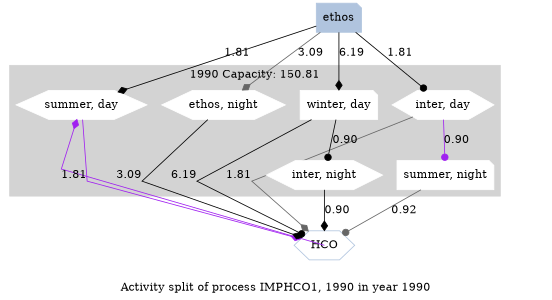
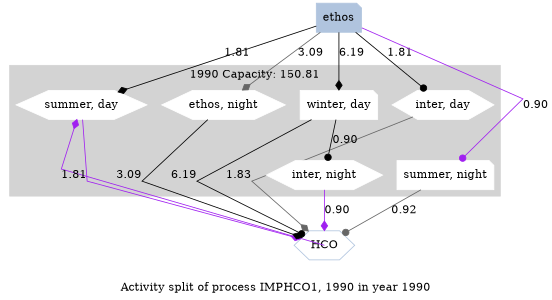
  strict digraph {
    compound=True
    concentrate=True
    label="Activity split of process IMPHCO1, 1990 in year 1990"
    rankdir=TB
    splines=False
    node [color=white shape=hexagon style=filled]
    edge [arrowhead=diamond color=black]
    "inter, day"
    "inter, night"
    "summer, day"
    "summer, night" [shape=note]
    "winter, day" [shape=note]
    n6 [label="ethos, night"]
    HCO [color=lightsteelblue fillcolor=white fontcolor=black]
    ethos [color=lightsteelblue fontcolor=black shape=note]
    subgraph cluster_1 {
      color=lightgrey
      label="1990 Capacity: 150.81"
      rank=same
      style=filled
      "inter, day"
      "inter, night"
      "summer, day"
      "summer, night"
      "winter, day"
      n6
    }
    subgraph sub_2 {
      HCO
      ethos
    }
    subgraph sub_3 {
      "inter, day"
      "inter, night"
      "summer, day"
      "summer, night"
      "winter, day"
      n6
      ethos
    }
    subgraph sub_4 {
      "inter, day"
      "inter, night"
      "summer, day"
      "summer, night"
      "winter, day"
      n6
      HCO
    }
-   "inter, day" -> HCO [color=gray40 label=1.81]
-   "inter, night" -> HCO [label=0.90]
+   "inter, day" -> HCO [color=gray40 label=1.83]
+   "inter, night" -> HCO [color=purple label=0.90]
    "summer, day" -> HCO [color=purple label=1.81]
    "summer, night" -> HCO [arrowhead=dot color=gray40 label=0.92]
    "winter, day" -> "inter, night" [arrowhead=dot label=0.90]
    "winter, day" -> HCO [arrowhead=dot label=6.19]
    n6 -> HCO [label=3.09]
    ethos -> "inter, day" [arrowhead=dot label=1.81]
    ethos -> "summer, day" [label=1.81]
-   "inter, day" -> "summer, night" [arrowhead=dot color=purple label=0.90]
+   ethos -> "summer, night" [arrowhead=dot color=purple label=0.90]
    ethos -> "winter, day" [label=6.19]
    ethos -> n6 [color=gray40 label=3.09]
  }
